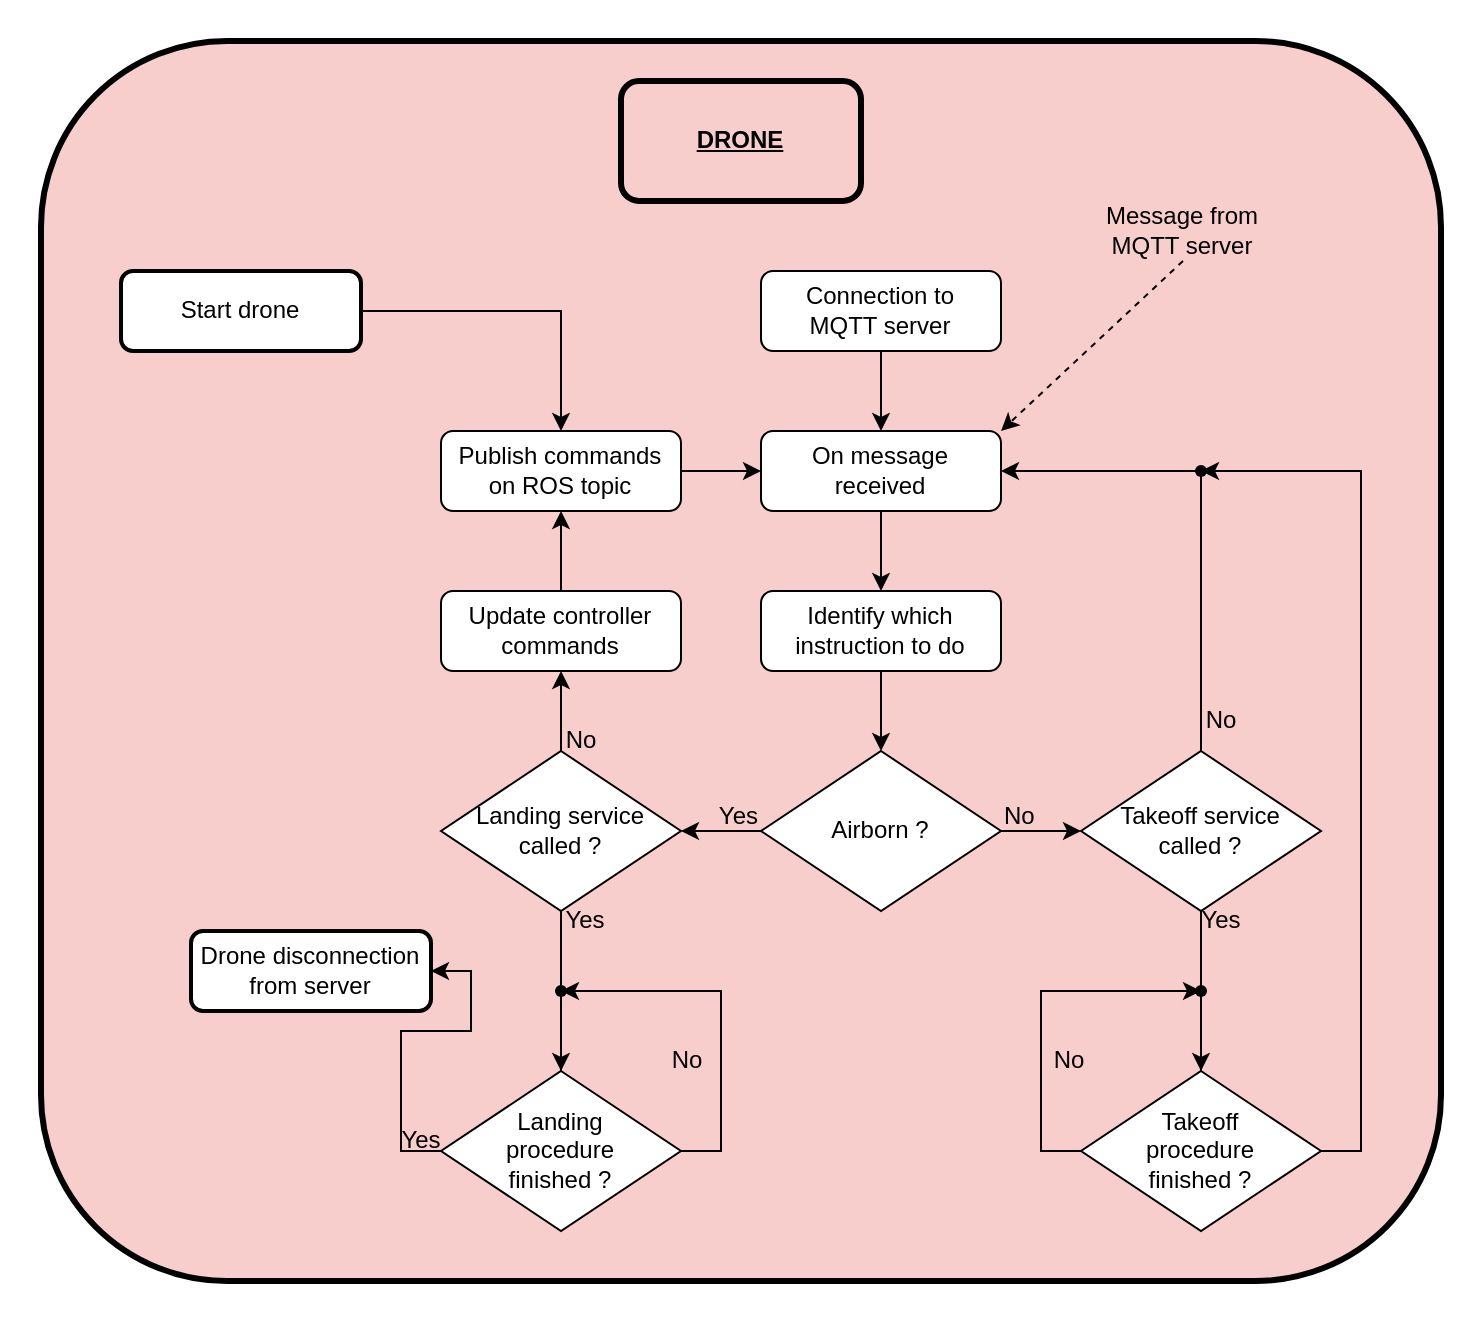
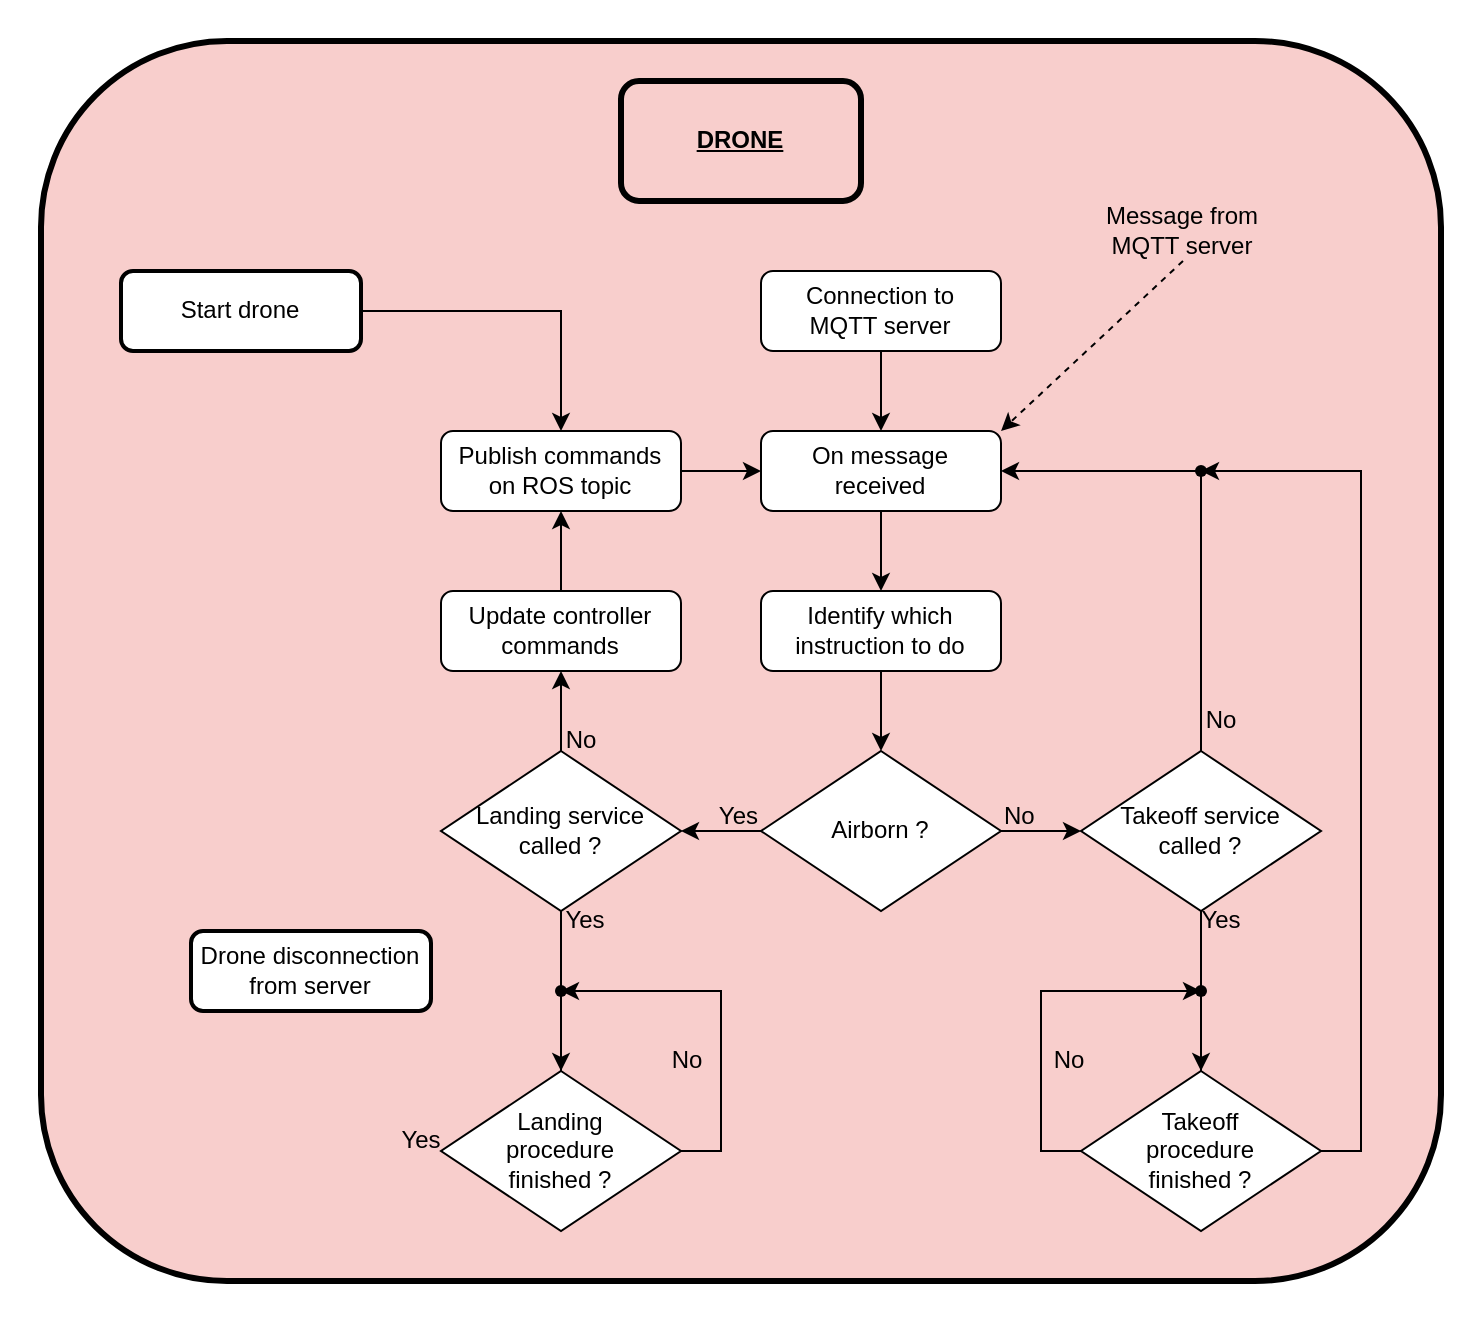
  <mxCell id="0" />
  <mxCell id="1" parent="0" />
  <mxCell id="2" value="" style="group" parent="1" vertex="1" connectable="0"><mxGeometry x="20" y="20" width="700" height="620" as="geometry" /></mxCell>
  <mxCell id="3" value="" style="rounded=1;whiteSpace=wrap;html=1;strokeWidth=3;fillColor=#f8cecc;strokeColor=#000000;" parent="2" vertex="1"><mxGeometry width="700" height="620" as="geometry" /></mxCell>
  <mxCell id="4" value="" style="group" parent="2" vertex="1" connectable="0"><mxGeometry x="40" y="20" width="620" height="575" as="geometry" /></mxCell>
  <mxCell id="5" value="&lt;b&gt;&lt;u&gt;DRONE&lt;/u&gt;&lt;/b&gt;" style="rounded=1;whiteSpace=wrap;html=1;strokeWidth=3;fillColor=none;" parent="4" vertex="1"><mxGeometry x="250" width="120" height="60" as="geometry" /></mxCell>
  <mxCell id="6" value="" style="group" parent="4" vertex="1" connectable="0"><mxGeometry y="95" width="620" height="480" as="geometry" /></mxCell>
  <mxCell id="7" value="Start drone" style="rounded=1;whiteSpace=wrap;html=1;perimeterSpacing=0;strokeWidth=2;" parent="6" vertex="1"><mxGeometry width="120" height="40" as="geometry" /></mxCell>
  <mxCell id="8" value="Connection to &lt;br&gt;MQTT server" style="rounded=1;whiteSpace=wrap;html=1;" parent="6" vertex="1"><mxGeometry x="320" width="120" height="40" as="geometry" /></mxCell>
  <mxCell id="9" style="edgeStyle=orthogonalEdgeStyle;rounded=0;orthogonalLoop=1;jettySize=auto;html=1;exitX=1;exitY=0.5;exitDx=0;exitDy=0;" parent="6" source="7" target="37" edge="1"><mxGeometry relative="1" as="geometry" /></mxCell>
  <mxCell id="10" value="On message &lt;br&gt;received" style="rounded=1;whiteSpace=wrap;html=1;" parent="6" vertex="1"><mxGeometry x="320" y="80" width="120" height="40" as="geometry" /></mxCell>
  <mxCell id="11" style="edgeStyle=orthogonalEdgeStyle;rounded=0;orthogonalLoop=1;jettySize=auto;html=1;exitX=0.5;exitY=1;exitDx=0;exitDy=0;entryX=0.5;entryY=0;entryDx=0;entryDy=0;" parent="6" source="8" target="10" edge="1"><mxGeometry relative="1" as="geometry" /></mxCell>
  <mxCell id="12" value="Airborn ?" style="rhombus;whiteSpace=wrap;html=1;" parent="6" vertex="1"><mxGeometry x="320" y="240" width="120" height="80" as="geometry" /></mxCell>
  <mxCell id="13" style="edgeStyle=orthogonalEdgeStyle;rounded=0;orthogonalLoop=1;jettySize=auto;html=1;exitDx=0;exitDy=0;entryX=1;entryY=0.5;entryDx=0;entryDy=0;startArrow=none;" parent="6" source="25" target="10" edge="1"><mxGeometry relative="1" as="geometry"><Array as="points"><mxPoint x="540" y="100" /></Array></mxGeometry></mxCell>
  <mxCell id="14" value="Takeoff service &lt;br&gt;called ?" style="rhombus;whiteSpace=wrap;html=1;" parent="6" vertex="1"><mxGeometry x="480" y="240" width="120" height="80" as="geometry" /></mxCell>
  <mxCell id="15" style="edgeStyle=orthogonalEdgeStyle;rounded=0;orthogonalLoop=1;jettySize=auto;html=1;exitX=1;exitY=0.5;exitDx=0;exitDy=0;entryX=0;entryY=0.5;entryDx=0;entryDy=0;" parent="6" source="12" target="14" edge="1"><mxGeometry relative="1" as="geometry" /></mxCell>
  <mxCell id="16" value="No" style="text;html=1;align=left;verticalAlign=middle;resizable=0;points=[];autosize=1;strokeColor=none;fillColor=none;" parent="6" vertex="1"><mxGeometry x="440" y="258" width="40" height="30" as="geometry" /></mxCell>
  <mxCell id="17" style="edgeStyle=orthogonalEdgeStyle;rounded=0;orthogonalLoop=1;jettySize=auto;html=1;exitX=0;exitY=0.5;exitDx=0;exitDy=0;" parent="6" source="18" edge="1"><mxGeometry relative="1" as="geometry"><mxPoint x="540" y="360" as="targetPoint" /><Array as="points"><mxPoint x="460" y="440" /><mxPoint x="460" y="360" /></Array></mxGeometry></mxCell>
  <mxCell id="18" value="Takeoff &lt;br&gt;procedure &lt;br&gt;finished ?" style="rhombus;whiteSpace=wrap;html=1;" parent="6" vertex="1"><mxGeometry x="480" y="400" width="120" height="80" as="geometry" /></mxCell>
  <mxCell id="19" value="No" style="text;html=1;align=center;verticalAlign=middle;resizable=0;points=[];autosize=1;strokeColor=none;fillColor=none;" parent="6" vertex="1"><mxGeometry x="530" y="210" width="40" height="30" as="geometry" /></mxCell>
  <mxCell id="20" value="" style="shape=waypoint;sketch=0;size=6;pointerEvents=1;points=[];fillColor=none;resizable=0;rotatable=0;perimeter=centerPerimeter;snapToPoint=1;" parent="6" vertex="1"><mxGeometry x="520" y="340" width="40" height="40" as="geometry" /></mxCell>
  <mxCell id="21" style="edgeStyle=orthogonalEdgeStyle;rounded=0;orthogonalLoop=1;jettySize=auto;html=1;exitDx=0;exitDy=0;entryX=0.5;entryY=0;entryDx=0;entryDy=0;startArrow=none;" parent="6" source="20" target="18" edge="1"><mxGeometry relative="1" as="geometry" /></mxCell>
  <mxCell id="22" value="" style="edgeStyle=orthogonalEdgeStyle;rounded=0;orthogonalLoop=1;jettySize=auto;html=1;exitX=0.5;exitY=1;exitDx=0;exitDy=0;entryDx=0;entryDy=0;endArrow=none;" parent="6" source="14" target="20" edge="1"><mxGeometry relative="1" as="geometry"><mxPoint x="540" y="320" as="sourcePoint" /><mxPoint x="540" y="400" as="targetPoint" /></mxGeometry></mxCell>
  <mxCell id="23" value="Yes" style="text;html=1;align=center;verticalAlign=middle;resizable=0;points=[];autosize=1;strokeColor=none;fillColor=none;" parent="6" vertex="1"><mxGeometry x="530" y="310" width="40" height="30" as="geometry" /></mxCell>
  <mxCell id="24" value="No" style="text;html=1;align=center;verticalAlign=middle;resizable=0;points=[];autosize=1;strokeColor=none;fillColor=none;" parent="6" vertex="1"><mxGeometry x="454" y="380" width="40" height="30" as="geometry" /></mxCell>
  <mxCell id="25" value="" style="shape=waypoint;sketch=0;size=6;pointerEvents=1;points=[];fillColor=none;resizable=0;rotatable=0;perimeter=centerPerimeter;snapToPoint=1;" parent="6" vertex="1"><mxGeometry x="520" y="80" width="40" height="40" as="geometry" /></mxCell>
  <mxCell id="26" style="edgeStyle=orthogonalEdgeStyle;rounded=0;orthogonalLoop=1;jettySize=auto;html=1;exitX=1;exitY=0.5;exitDx=0;exitDy=0;entryX=1.042;entryY=0.521;entryDx=0;entryDy=0;entryPerimeter=0;" parent="6" source="18" target="25" edge="1"><mxGeometry relative="1" as="geometry"><Array as="points"><mxPoint x="620" y="440" /><mxPoint x="620" y="100" /></Array></mxGeometry></mxCell>
  <mxCell id="27" value="" style="edgeStyle=orthogonalEdgeStyle;rounded=0;orthogonalLoop=1;jettySize=auto;html=1;exitX=0.5;exitY=0;exitDx=0;exitDy=0;entryDx=0;entryDy=0;endArrow=none;" parent="6" source="14" target="25" edge="1"><mxGeometry relative="1" as="geometry"><mxPoint x="540" y="200" as="sourcePoint" /><mxPoint x="440" y="140" as="targetPoint" /></mxGeometry></mxCell>
  <mxCell id="28" style="edgeStyle=orthogonalEdgeStyle;rounded=0;orthogonalLoop=1;jettySize=auto;html=1;exitX=0.5;exitY=1;exitDx=0;exitDy=0;entryX=0.5;entryY=0;entryDx=0;entryDy=0;" parent="6" source="29" target="12" edge="1"><mxGeometry relative="1" as="geometry" /></mxCell>
  <mxCell id="29" value="Identify which instruction to do" style="rounded=1;whiteSpace=wrap;html=1;" parent="6" vertex="1"><mxGeometry x="320" y="160" width="120" height="40" as="geometry" /></mxCell>
  <mxCell id="30" style="edgeStyle=orthogonalEdgeStyle;rounded=0;orthogonalLoop=1;jettySize=auto;html=1;exitX=0.5;exitY=1;exitDx=0;exitDy=0;entryX=0.5;entryY=0;entryDx=0;entryDy=0;" parent="6" source="10" target="29" edge="1"><mxGeometry relative="1" as="geometry" /></mxCell>
  <mxCell id="31" value="Landing service called ?" style="rhombus;whiteSpace=wrap;html=1;" parent="6" vertex="1"><mxGeometry x="160" y="240" width="120" height="80" as="geometry" /></mxCell>
  <mxCell id="32" style="edgeStyle=orthogonalEdgeStyle;rounded=0;orthogonalLoop=1;jettySize=auto;html=1;exitX=0;exitY=0.5;exitDx=0;exitDy=0;" parent="6" source="12" target="31" edge="1"><mxGeometry relative="1" as="geometry" /></mxCell>
  <mxCell id="33" value="Yes" style="text;html=1;align=right;verticalAlign=middle;resizable=0;points=[];autosize=1;strokeColor=none;fillColor=none;" parent="6" vertex="1"><mxGeometry x="280" y="258" width="40" height="30" as="geometry" /></mxCell>
  <mxCell id="34" value="Update controller commands" style="rounded=1;whiteSpace=wrap;html=1;" parent="6" vertex="1"><mxGeometry x="160" y="160" width="120" height="40" as="geometry" /></mxCell>
  <mxCell id="35" style="edgeStyle=orthogonalEdgeStyle;rounded=0;orthogonalLoop=1;jettySize=auto;html=1;exitX=0.5;exitY=0;exitDx=0;exitDy=0;entryX=0.5;entryY=1;entryDx=0;entryDy=0;" parent="6" source="31" target="34" edge="1"><mxGeometry relative="1" as="geometry" /></mxCell>
  <mxCell id="36" style="edgeStyle=orthogonalEdgeStyle;rounded=0;orthogonalLoop=1;jettySize=auto;html=1;exitX=1;exitY=0.5;exitDx=0;exitDy=0;entryX=0;entryY=0.5;entryDx=0;entryDy=0;" parent="6" source="37" target="10" edge="1"><mxGeometry relative="1" as="geometry" /></mxCell>
  <mxCell id="37" value="Publish commands on ROS topic" style="rounded=1;whiteSpace=wrap;html=1;" parent="6" vertex="1"><mxGeometry x="160" y="80" width="120" height="40" as="geometry" /></mxCell>
  <mxCell id="38" value="Landing&lt;br&gt;procedure &lt;br&gt;finished ?" style="rhombus;whiteSpace=wrap;html=1;" parent="6" vertex="1"><mxGeometry x="160" y="400" width="120" height="80" as="geometry" /></mxCell>
  <mxCell id="39" style="edgeStyle=orthogonalEdgeStyle;rounded=0;orthogonalLoop=1;jettySize=auto;html=1;exitX=0.5;exitY=0;exitDx=0;exitDy=0;entryX=0.5;entryY=1;entryDx=0;entryDy=0;" parent="6" source="34" target="37" edge="1"><mxGeometry relative="1" as="geometry" /></mxCell>
  <mxCell id="40" value="No" style="text;html=1;align=center;verticalAlign=middle;resizable=0;points=[];autosize=1;strokeColor=none;fillColor=none;" parent="6" vertex="1"><mxGeometry x="210" y="220" width="40" height="30" as="geometry" /></mxCell>
  <mxCell id="41" value="Yes" style="text;html=1;align=center;verticalAlign=middle;resizable=0;points=[];autosize=1;strokeColor=none;fillColor=none;" parent="6" vertex="1"><mxGeometry x="212" y="310" width="40" height="30" as="geometry" /></mxCell>
  <mxCell id="42" value="" style="shape=waypoint;sketch=0;size=6;pointerEvents=1;points=[];fillColor=none;resizable=0;rotatable=0;perimeter=centerPerimeter;snapToPoint=1;" parent="6" vertex="1"><mxGeometry x="200" y="340" width="40" height="40" as="geometry" /></mxCell>
  <mxCell id="43" style="edgeStyle=orthogonalEdgeStyle;rounded=0;orthogonalLoop=1;jettySize=auto;html=1;exitDx=0;exitDy=0;entryX=0.5;entryY=0;entryDx=0;entryDy=0;startArrow=none;" parent="6" source="42" target="38" edge="1"><mxGeometry relative="1" as="geometry" /></mxCell>
  <mxCell id="44" style="edgeStyle=orthogonalEdgeStyle;rounded=0;orthogonalLoop=1;jettySize=auto;html=1;exitX=1;exitY=0.5;exitDx=0;exitDy=0;entryX=0.597;entryY=0.466;entryDx=0;entryDy=0;entryPerimeter=0;" parent="6" source="38" target="42" edge="1"><mxGeometry relative="1" as="geometry"><Array as="points"><mxPoint x="300" y="440" /><mxPoint x="300" y="360" /></Array></mxGeometry></mxCell>
  <mxCell id="45" value="" style="edgeStyle=orthogonalEdgeStyle;rounded=0;orthogonalLoop=1;jettySize=auto;html=1;exitX=0.5;exitY=1;exitDx=0;exitDy=0;entryDx=0;entryDy=0;endArrow=none;" parent="6" source="31" target="42" edge="1"><mxGeometry relative="1" as="geometry"><mxPoint x="220" y="320" as="sourcePoint" /><mxPoint x="220" y="400" as="targetPoint" /></mxGeometry></mxCell>
  <mxCell id="46" value="No" style="text;html=1;align=center;verticalAlign=middle;resizable=0;points=[];autosize=1;strokeColor=none;fillColor=none;" parent="6" vertex="1"><mxGeometry x="263" y="380" width="40" height="30" as="geometry" /></mxCell>
  <mxCell id="47" value="Drone disconnection from server" style="rounded=1;whiteSpace=wrap;html=1;strokeWidth=2;" parent="6" vertex="1"><mxGeometry x="35" y="330" width="120" height="40" as="geometry" /></mxCell>
  <mxCell id="48" value="Yes" style="text;html=1;align=center;verticalAlign=middle;resizable=0;points=[];autosize=1;strokeColor=none;fillColor=none;" parent="6" vertex="1"><mxGeometry x="130" y="420" width="40" height="30" as="geometry" /></mxCell>
- <mxCell id="49" style="edgeStyle=orthogonalEdgeStyle;rounded=0;orthogonalLoop=1;jettySize=auto;html=1;exitX=0;exitY=0.5;exitDx=0;exitDy=0;entryX=1;entryY=0.5;entryDx=0;entryDy=0;" parent="6" source="38" target="47" edge="1"><mxGeometry relative="1" as="geometry" /></mxCell>
  <mxCell id="50" style="rounded=0;orthogonalLoop=1;jettySize=auto;html=1;exitX=0.5;exitY=1;exitDx=0;exitDy=0;entryX=1;entryY=0;entryDx=0;entryDy=0;dashed=1;" parent="2" source="51" target="10" edge="1"><mxGeometry relative="1" as="geometry" /></mxCell>
  <mxCell id="51" value="Message from MQTT server" style="text;html=1;strokeColor=none;fillColor=none;align=center;verticalAlign=middle;whiteSpace=wrap;rounded=0;" parent="2" vertex="1"><mxGeometry x="516" y="80" width="110" height="30" as="geometry" /></mxCell>
